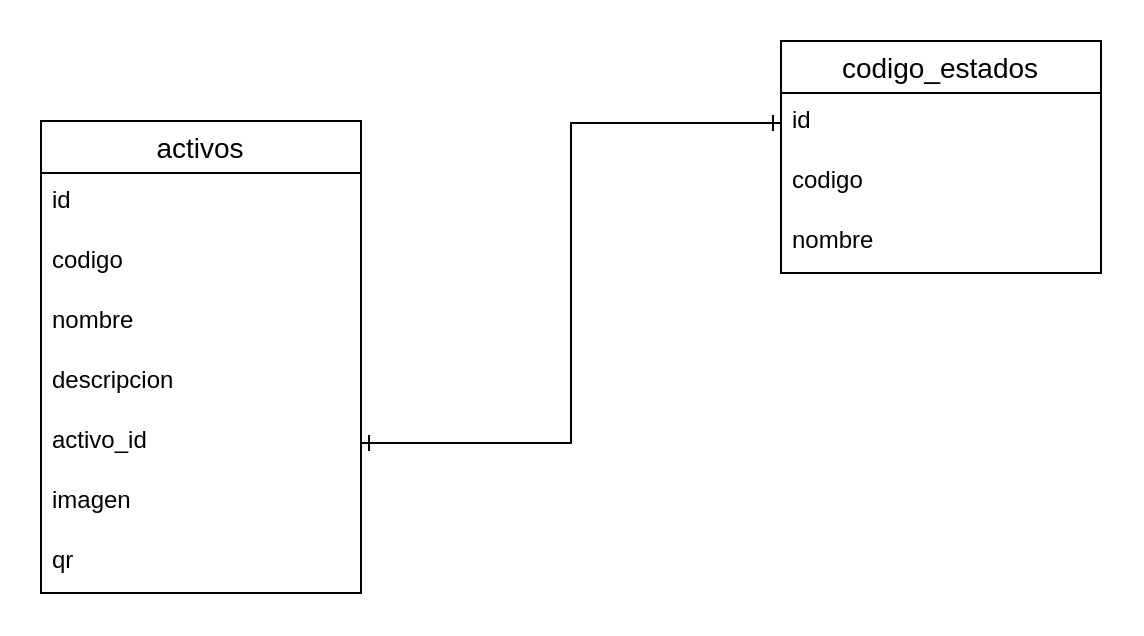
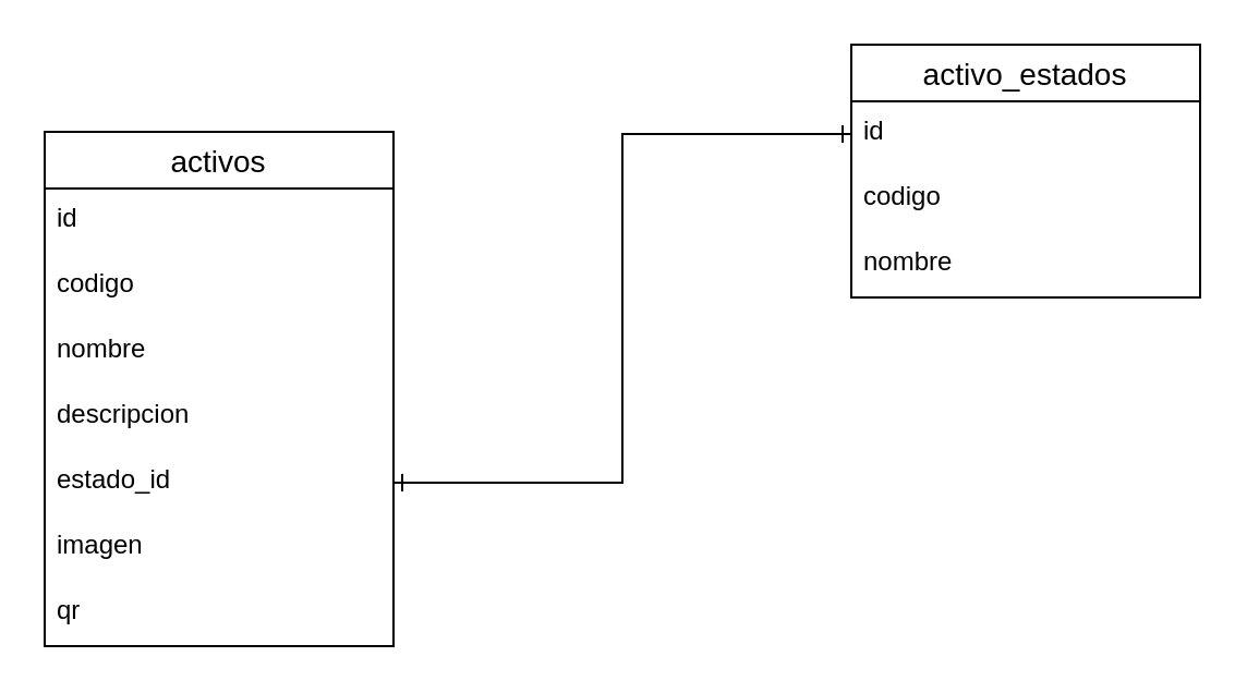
  <mxCell id="0" />
  <mxCell id="1" parent="0" />
  <mxCell id="2" value="activos" style="swimlane;fontStyle=0;childLayout=stackLayout;horizontal=1;startSize=26;horizontalStack=0;resizeParent=1;resizeParentMax=0;resizeLast=0;collapsible=1;marginBottom=0;align=center;fontSize=14;" vertex="1" parent="1"><mxGeometry x="20" y="60" width="160" height="236" as="geometry" /></mxCell>
  <mxCell id="3" value="id" style="text;strokeColor=none;fillColor=none;spacingLeft=4;spacingRight=4;overflow=hidden;rotatable=0;points=[[0,0.5],[1,0.5]];portConstraint=eastwest;fontSize=12;whiteSpace=wrap;html=1;" vertex="1" parent="2"><mxGeometry y="26" width="160" height="30" as="geometry" /></mxCell>
  <mxCell id="4" value="codigo" style="text;strokeColor=none;fillColor=none;spacingLeft=4;spacingRight=4;overflow=hidden;rotatable=0;points=[[0,0.5],[1,0.5]];portConstraint=eastwest;fontSize=12;whiteSpace=wrap;html=1;" vertex="1" parent="2"><mxGeometry y="56" width="160" height="30" as="geometry" /></mxCell>
  <mxCell id="5" value="nombre" style="text;strokeColor=none;fillColor=none;spacingLeft=4;spacingRight=4;overflow=hidden;rotatable=0;points=[[0,0.5],[1,0.5]];portConstraint=eastwest;fontSize=12;whiteSpace=wrap;html=1;" vertex="1" parent="2"><mxGeometry y="86" width="160" height="30" as="geometry" /></mxCell>
  <mxCell id="6" value="descripcion" style="text;strokeColor=none;fillColor=none;spacingLeft=4;spacingRight=4;overflow=hidden;rotatable=0;points=[[0,0.5],[1,0.5]];portConstraint=eastwest;fontSize=12;whiteSpace=wrap;html=1;" vertex="1" parent="2"><mxGeometry y="116" width="160" height="30" as="geometry" /></mxCell>
- <mxCell id="7" value="activo_id" style="text;strokeColor=none;fillColor=none;spacingLeft=4;spacingRight=4;overflow=hidden;rotatable=0;points=[[0,0.5],[1,0.5]];portConstraint=eastwest;fontSize=12;whiteSpace=wrap;html=1;" vertex="1" parent="2"><mxGeometry y="146" width="160" height="30" as="geometry" /></mxCell>
+ <mxCell id="7" value="estado_id" style="text;strokeColor=none;fillColor=none;spacingLeft=4;spacingRight=4;overflow=hidden;rotatable=0;points=[[0,0.5],[1,0.5]];portConstraint=eastwest;fontSize=12;whiteSpace=wrap;html=1;" vertex="1" parent="2"><mxGeometry y="146" width="160" height="30" as="geometry" /></mxCell>
  <mxCell id="8" value="imagen" style="text;strokeColor=none;fillColor=none;spacingLeft=4;spacingRight=4;overflow=hidden;rotatable=0;points=[[0,0.5],[1,0.5]];portConstraint=eastwest;fontSize=12;whiteSpace=wrap;html=1;" vertex="1" parent="2"><mxGeometry y="176" width="160" height="30" as="geometry" /></mxCell>
  <mxCell id="9" value="qr" style="text;strokeColor=none;fillColor=none;spacingLeft=4;spacingRight=4;overflow=hidden;rotatable=0;points=[[0,0.5],[1,0.5]];portConstraint=eastwest;fontSize=12;whiteSpace=wrap;html=1;" vertex="1" parent="2"><mxGeometry y="206" width="160" height="30" as="geometry" /></mxCell>
- <mxCell id="10" value="codigo_estados" style="swimlane;fontStyle=0;childLayout=stackLayout;horizontal=1;startSize=26;horizontalStack=0;resizeParent=1;resizeParentMax=0;resizeLast=0;collapsible=1;marginBottom=0;align=center;fontSize=14;" vertex="1" parent="1"><mxGeometry x="390" y="20" width="160" height="116" as="geometry" /></mxCell>
+ <mxCell id="10" value="activo_estados" style="swimlane;fontStyle=0;childLayout=stackLayout;horizontal=1;startSize=26;horizontalStack=0;resizeParent=1;resizeParentMax=0;resizeLast=0;collapsible=1;marginBottom=0;align=center;fontSize=14;" vertex="1" parent="1"><mxGeometry x="390" y="20" width="160" height="116" as="geometry" /></mxCell>
  <mxCell id="11" value="id" style="text;strokeColor=none;fillColor=none;spacingLeft=4;spacingRight=4;overflow=hidden;rotatable=0;points=[[0,0.5],[1,0.5]];portConstraint=eastwest;fontSize=12;whiteSpace=wrap;html=1;" vertex="1" parent="10"><mxGeometry y="26" width="160" height="30" as="geometry" /></mxCell>
  <mxCell id="12" value="codigo" style="text;strokeColor=none;fillColor=none;spacingLeft=4;spacingRight=4;overflow=hidden;rotatable=0;points=[[0,0.5],[1,0.5]];portConstraint=eastwest;fontSize=12;whiteSpace=wrap;html=1;" vertex="1" parent="10"><mxGeometry y="56" width="160" height="30" as="geometry" /></mxCell>
  <mxCell id="13" value="nombre" style="text;strokeColor=none;fillColor=none;spacingLeft=4;spacingRight=4;overflow=hidden;rotatable=0;points=[[0,0.5],[1,0.5]];portConstraint=eastwest;fontSize=12;whiteSpace=wrap;html=1;" vertex="1" parent="10"><mxGeometry y="86" width="160" height="30" as="geometry" /></mxCell>
  <mxCell id="14" style="edgeStyle=orthogonalEdgeStyle;rounded=0;orthogonalLoop=1;jettySize=auto;html=1;entryX=0;entryY=0.5;entryDx=0;entryDy=0;startArrow=ERone;startFill=0;endArrow=ERone;endFill=0;" edge="1" parent="1" source="7" target="11"><mxGeometry relative="1" as="geometry" /></mxCell>
